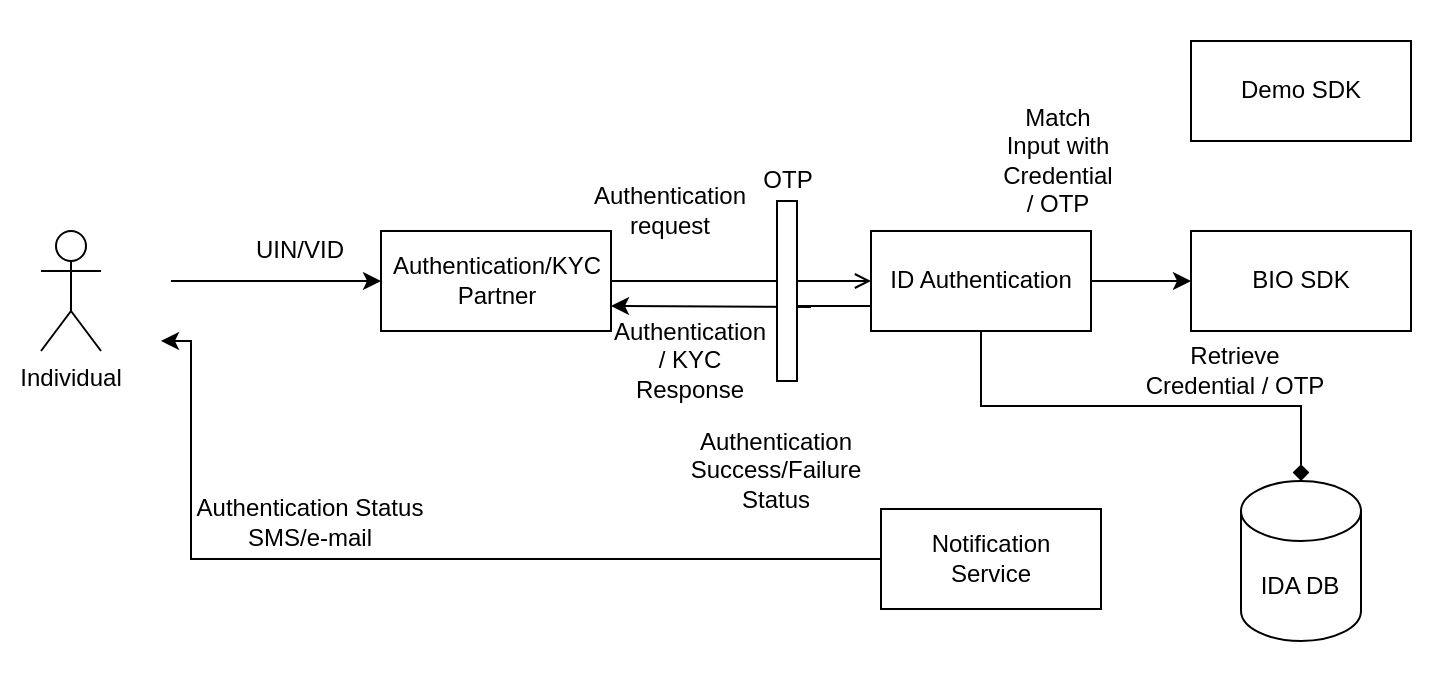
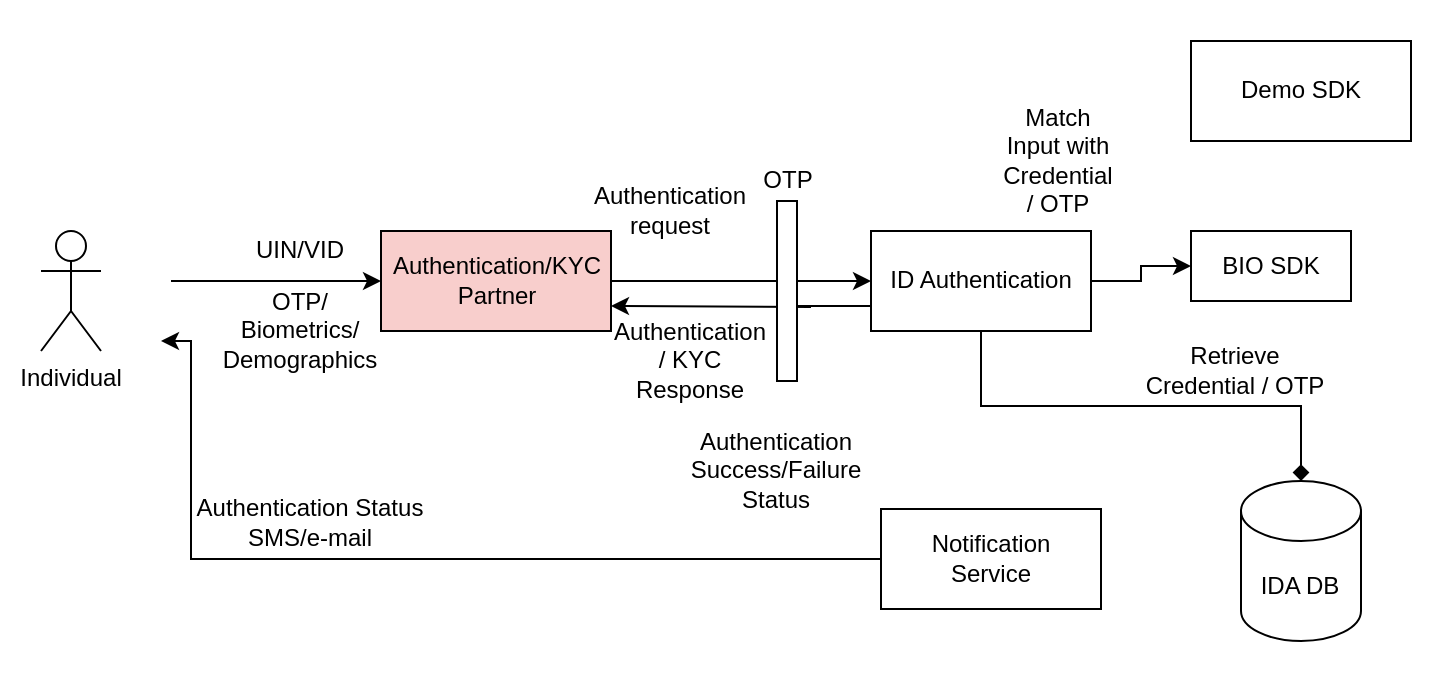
  <mxCell id="0" />
  <mxCell id="1" parent="0" />
  <mxCell id="2" style="edgeStyle=orthogonalEdgeStyle;rounded=0;orthogonalLoop=1;jettySize=auto;html=1;entryX=0;entryY=0.5;entryDx=0;entryDy=0;" parent="1" target="5" edge="1"><mxGeometry relative="1" as="geometry"><mxPoint x="85" y="140" as="sourcePoint" /><Array as="points"><mxPoint x="165" y="140" /><mxPoint x="165" y="140" /></Array></mxGeometry></mxCell>
  <mxCell id="3" value="Individual" style="shape=umlActor;verticalLabelPosition=bottom;verticalAlign=top;html=1;" parent="1" vertex="1"><mxGeometry x="20" y="115" width="30" height="60" as="geometry" /></mxCell>
- <mxCell id="4" style="edgeStyle=orthogonalEdgeStyle;rounded=0;orthogonalLoop=1;jettySize=auto;html=1;exitX=1;exitY=0.5;exitDx=0;exitDy=0;endArrow=open;" parent="1" source="5" target="9" edge="1"><mxGeometry relative="1" as="geometry" /></mxCell>
- <mxCell id="5" value="Authentication/KYC &lt;br&gt;Partner" style="html=1;" parent="1" vertex="1"><mxGeometry x="190" y="115" width="115" height="50" as="geometry" /></mxCell>
+ <mxCell id="4" style="edgeStyle=orthogonalEdgeStyle;rounded=0;orthogonalLoop=1;jettySize=auto;html=1;exitX=1;exitY=0.5;exitDx=0;exitDy=0;" parent="1" source="5" target="9" edge="1"><mxGeometry relative="1" as="geometry" /></mxCell>
+ <mxCell id="5" value="Authentication/KYC &lt;br&gt;Partner" style="html=1;fillColor=#f8cecc;" parent="1" vertex="1"><mxGeometry x="190" y="115" width="115" height="50" as="geometry" /></mxCell>
  <mxCell id="6" style="edgeStyle=orthogonalEdgeStyle;rounded=0;orthogonalLoop=1;jettySize=auto;html=1;exitX=0.5;exitY=1;exitDx=0;exitDy=0;endArrow=diamond;" parent="1" source="9" target="10" edge="1"><mxGeometry relative="1" as="geometry" /></mxCell>
  <mxCell id="7" style="edgeStyle=orthogonalEdgeStyle;rounded=0;orthogonalLoop=1;jettySize=auto;html=1;exitX=1;exitY=0.5;exitDx=0;exitDy=0;entryX=0;entryY=0.5;entryDx=0;entryDy=0;" parent="1" source="9" target="11" edge="1"><mxGeometry relative="1" as="geometry" /></mxCell>
  <mxCell id="8" style="edgeStyle=orthogonalEdgeStyle;rounded=0;orthogonalLoop=1;jettySize=auto;html=1;exitX=0;exitY=0.75;exitDx=0;exitDy=0;entryX=1;entryY=0.75;entryDx=0;entryDy=0;startArrow=none;" parent="1" source="20" target="5" edge="1"><mxGeometry relative="1" as="geometry"><Array as="points"><mxPoint x="405" y="153" /><mxPoint x="355" y="153" /></Array></mxGeometry></mxCell>
  <mxCell id="9" value="ID Authentication" style="html=1;" parent="1" vertex="1"><mxGeometry x="435" y="115" width="110" height="50" as="geometry" /></mxCell>
  <mxCell id="10" value="IDA DB" style="shape=cylinder3;whiteSpace=wrap;html=1;boundedLbl=1;backgroundOutline=1;size=15;" parent="1" vertex="1"><mxGeometry x="620" y="240" width="60" height="80" as="geometry" /></mxCell>
- <mxCell id="11" value="BIO SDK" style="html=1;" parent="1" vertex="1"><mxGeometry x="595" y="115" width="110" height="50" as="geometry" /></mxCell>
+ <mxCell id="11" value="BIO SDK" style="html=1;" parent="1" vertex="1"><mxGeometry x="595" y="115" width="80" height="35" as="geometry" /></mxCell>
  <mxCell id="12" value="Demo SDK" style="html=1;" parent="1" vertex="1"><mxGeometry x="595" y="20" width="110" height="50" as="geometry" /></mxCell>
  <mxCell id="13" style="edgeStyle=orthogonalEdgeStyle;rounded=0;orthogonalLoop=1;jettySize=auto;html=1;exitX=0;exitY=0.5;exitDx=0;exitDy=0;" parent="1" source="14" edge="1"><mxGeometry relative="1" as="geometry"><mxPoint x="80" y="170" as="targetPoint" /><Array as="points"><mxPoint x="95" y="279" /><mxPoint x="95" y="170" /></Array></mxGeometry></mxCell>
  <mxCell id="14" value="Notification&lt;br&gt;Service" style="html=1;" parent="1" vertex="1"><mxGeometry x="440" y="254" width="110" height="50" as="geometry" /></mxCell>
  <mxCell id="15" value="UIN/VID" style="text;html=1;strokeColor=none;fillColor=none;align=center;verticalAlign=middle;whiteSpace=wrap;rounded=0;" parent="1" vertex="1"><mxGeometry x="120" y="110" width="60" height="30" as="geometry" /></mxCell>
+ <mxCell id="16" value="OTP/&lt;br&gt;Biometrics/&lt;br&gt;Demographics" style="text;html=1;strokeColor=none;fillColor=none;align=center;verticalAlign=middle;whiteSpace=wrap;rounded=0;" parent="1" vertex="1"><mxGeometry x="120" y="150" width="60" height="30" as="geometry" /></mxCell>
  <mxCell id="17" value="Authentication&lt;br&gt;request" style="text;html=1;strokeColor=none;fillColor=none;align=center;verticalAlign=middle;whiteSpace=wrap;rounded=0;" parent="1" vertex="1"><mxGeometry x="305" y="90" width="60" height="30" as="geometry" /></mxCell>
  <mxCell id="18" value="Authentication / KYC&lt;br&gt;Response" style="text;html=1;strokeColor=none;fillColor=none;align=center;verticalAlign=middle;whiteSpace=wrap;rounded=0;" parent="1" vertex="1"><mxGeometry x="315" y="165" width="60" height="30" as="geometry" /></mxCell>
  <mxCell id="19" value="Authentication Status SMS/e-mail" style="text;html=1;strokeColor=none;fillColor=none;align=center;verticalAlign=middle;whiteSpace=wrap;rounded=0;" parent="1" vertex="1"><mxGeometry x="95" y="246" width="120" height="30" as="geometry" /></mxCell>
  <mxCell id="20" value="" style="rounded=0;whiteSpace=wrap;html=1;" parent="1" vertex="1"><mxGeometry x="388" y="100" width="10" height="90" as="geometry" /></mxCell>
  <mxCell id="21" value="" style="edgeStyle=orthogonalEdgeStyle;rounded=0;orthogonalLoop=1;jettySize=auto;html=1;exitX=0;exitY=0.75;exitDx=0;exitDy=0;entryX=1;entryY=0.75;entryDx=0;entryDy=0;endArrow=none;" parent="1" source="9" target="20" edge="1"><mxGeometry relative="1" as="geometry"><mxPoint x="435" y="152.5" as="sourcePoint" /><mxPoint x="305" y="152.5" as="targetPoint" /></mxGeometry></mxCell>
  <mxCell id="22" value="OTP" style="text;html=1;strokeColor=none;fillColor=none;align=center;verticalAlign=middle;whiteSpace=wrap;rounded=0;" parent="1" vertex="1"><mxGeometry x="364" y="75" width="60" height="30" as="geometry" /></mxCell>
  <mxCell id="23" value="Retrieve Credential / OTP" style="text;html=1;strokeColor=none;fillColor=none;align=center;verticalAlign=middle;whiteSpace=wrap;rounded=0;" parent="1" vertex="1"><mxGeometry x="570" y="170" width="95" height="30" as="geometry" /></mxCell>
  <mxCell id="24" value="Match Input with Credential / OTP" style="text;html=1;strokeColor=none;fillColor=none;align=center;verticalAlign=middle;whiteSpace=wrap;rounded=0;" parent="1" vertex="1"><mxGeometry x="499" y="65" width="60" height="30" as="geometry" /></mxCell>
  <mxCell id="25" value="Authentication Success/Failure Status" style="text;html=1;strokeColor=none;fillColor=none;align=center;verticalAlign=middle;whiteSpace=wrap;rounded=0;" parent="1" vertex="1"><mxGeometry x="358" y="220" width="60" height="30" as="geometry" /></mxCell>
